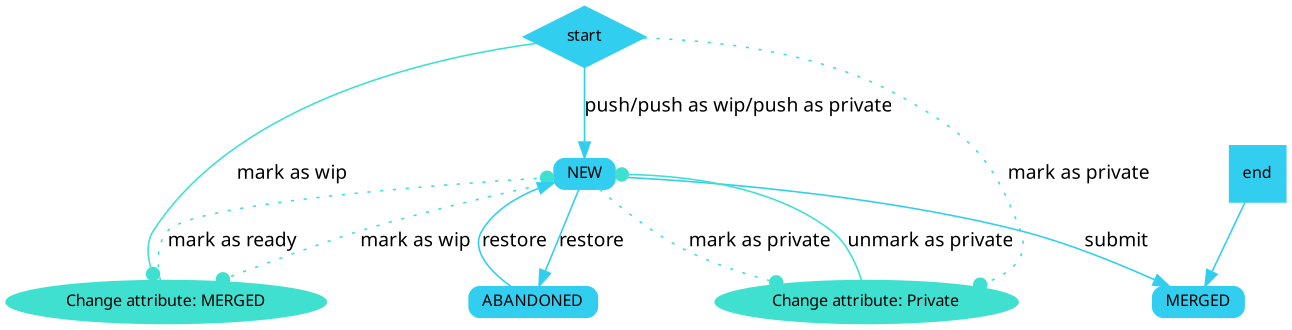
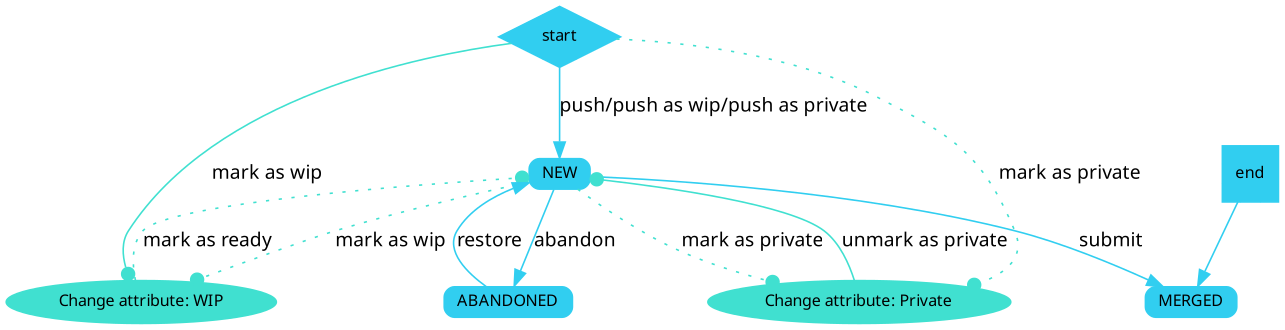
  digraph {
    node [color="#31CEF0" fontname=Verdana fontsize=10 shape=Mrecord style=filled]
    edge [color=turquoise fontname=Verdana fontsize=12 style=filled arrowhead=dot]
    start [height=0.02 shape=Mdiamond width=0.02]
    NEW [height=0.02 width=0.02]
-   n3 [color=turquoise height=0.02 label="Change attribute: MERGED" shape=ellipse width=0.02]
+   n3 [color=turquoise height=0.02 label="Change attribute: WIP" shape=ellipse width=0.02]
    n4 [color=turquoise height=0.02 label="Change attribute: Private" shape=ellipse width=0.02]
    MERGED [height=0.02 width=0.02]
    ABANDONED [height=0.02 width=0.02]
    end [height=0.02 shape=Msquare width=0.02]
    start -> NEW [color="#31CEF0" label="push/push as wip/push as private" arrowhead=""]
    start -> n3 [height=0.02 label="mark as wip" width=0.02]
    start -> n4 [height=0.02 label="mark as private" style=dotted width=0.02]
    NEW -> n3 [height=0.02 label="mark as wip" style=dotted width=0.02]
    NEW -> n4 [height=0.02 label="mark as private" style=dotted width=0.02]
    NEW -> MERGED [color="#31CEF0" height=0.02 label=submit width=0.02 arrowhead=""]
-   NEW -> ABANDONED [color="#31CEF0" height=0.02 label=restore width=0.02 arrowhead=""]
+   NEW -> ABANDONED [color="#31CEF0" height=0.02 label=abandon width=0.02 arrowhead=""]
    n3 -> NEW [height=0.02 label="mark as ready" style=dotted width=0.02]
    n4 -> NEW [height=0.02 label="unmark as private" width=0.02]
    ABANDONED -> NEW [color="#31CEF0" height=0.02 label=restore width=0.02 arrowhead=""]
    end -> MERGED [color="#31CEF0" arrowhead=""]
  }
